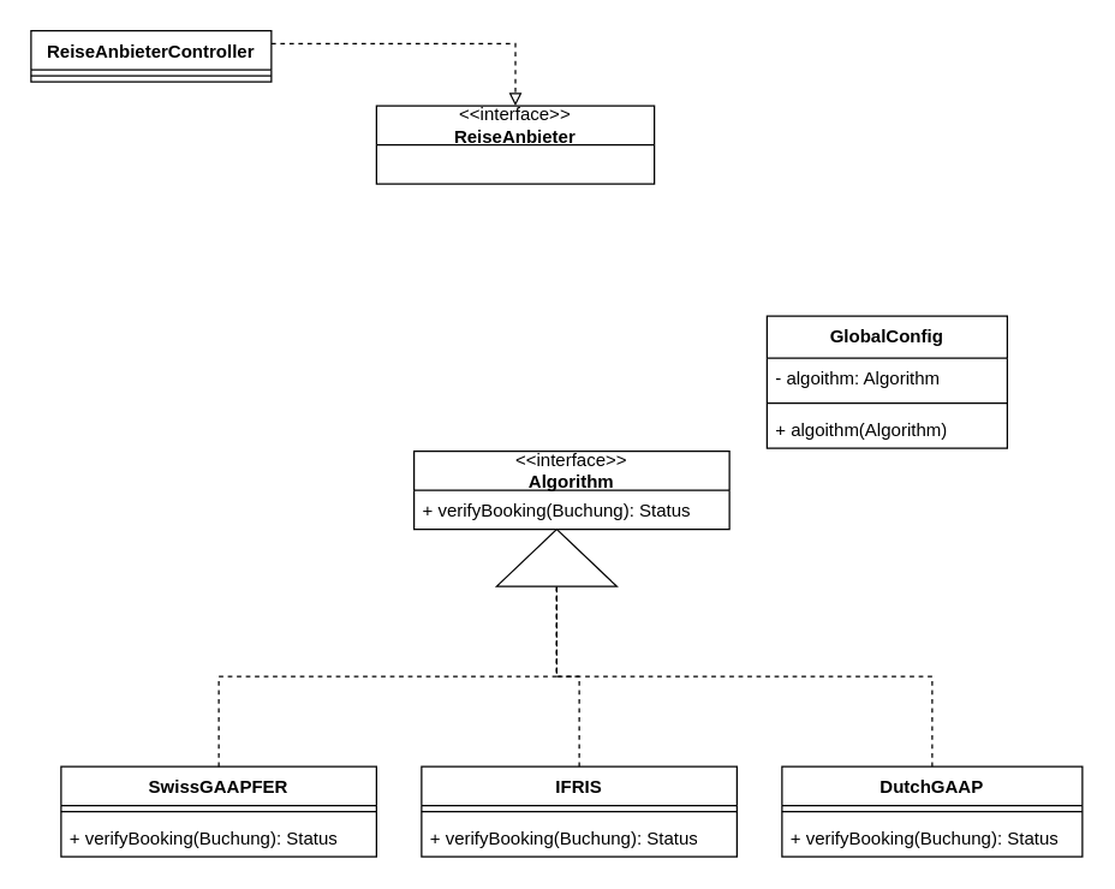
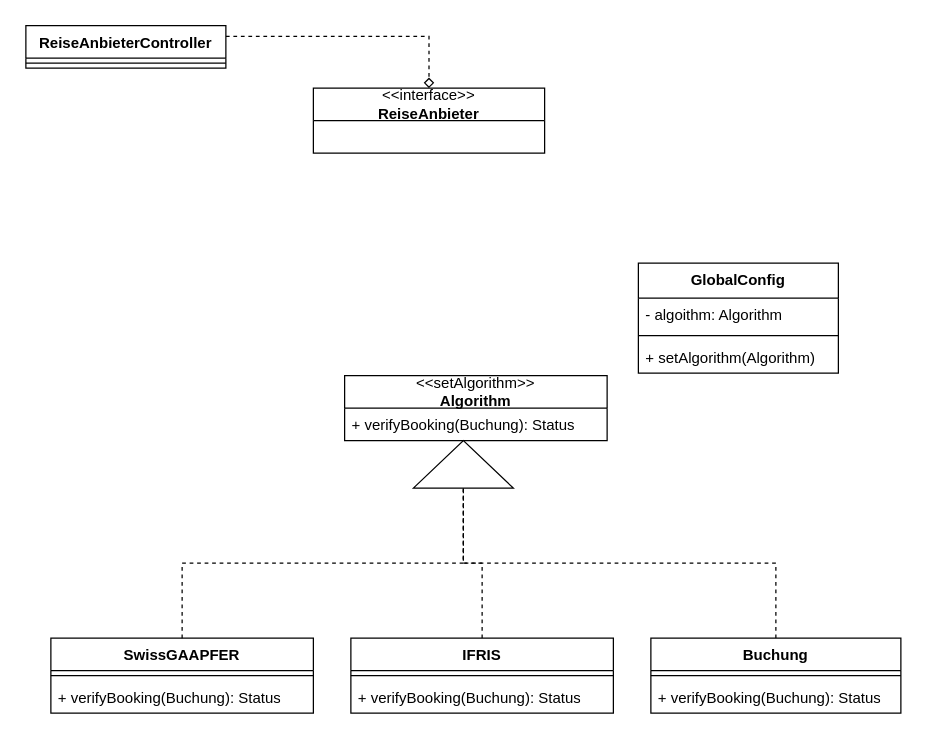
  <mxCell id="0" />
  <mxCell id="1" parent="0" />
  <mxCell id="2" style="edgeStyle=orthogonalEdgeStyle;rounded=0;orthogonalLoop=1;jettySize=auto;html=1;exitX=0.5;exitY=0;exitDx=0;exitDy=0;endArrow=none;endFill=0;dashed=1;entryX=0;entryY=0.5;entryDx=0;entryDy=0;" edge="1" parent="1" source="3" target="24"><mxGeometry relative="1" as="geometry"><mxPoint x="380" y="430" as="targetPoint" /></mxGeometry></mxCell>
- <mxCell id="3" value="DutchGAAP" style="swimlane;fontStyle=1;align=center;verticalAlign=top;childLayout=stackLayout;horizontal=1;startSize=26;horizontalStack=0;resizeParent=1;resizeParentMax=0;resizeLast=0;collapsible=1;marginBottom=0;whiteSpace=wrap;html=1;" vertex="1" parent="1"><mxGeometry x="520" y="510" width="200" height="60" as="geometry" /></mxCell>
+ <mxCell id="3" value="Buchung" style="swimlane;fontStyle=1;align=center;verticalAlign=top;childLayout=stackLayout;horizontal=1;startSize=26;horizontalStack=0;resizeParent=1;resizeParentMax=0;resizeLast=0;collapsible=1;marginBottom=0;whiteSpace=wrap;html=1;" vertex="1" parent="1"><mxGeometry x="520" y="510" width="200" height="60" as="geometry" /></mxCell>
  <mxCell id="4" value="" style="line;strokeWidth=1;fillColor=none;align=left;verticalAlign=middle;spacingTop=-1;spacingLeft=3;spacingRight=3;rotatable=0;labelPosition=right;points=[];portConstraint=eastwest;strokeColor=inherit;" vertex="1" parent="3"><mxGeometry y="26" width="200" height="8" as="geometry" /></mxCell>
  <mxCell id="5" value="+ verifyBooking(Buchung): Status" style="text;strokeColor=none;fillColor=none;align=left;verticalAlign=top;spacingLeft=4;spacingRight=4;overflow=hidden;rotatable=0;points=[[0,0.5],[1,0.5]];portConstraint=eastwest;whiteSpace=wrap;html=1;" vertex="1" parent="3"><mxGeometry y="34" width="200" height="26" as="geometry" /></mxCell>
  <mxCell id="6" style="edgeStyle=orthogonalEdgeStyle;rounded=0;orthogonalLoop=1;jettySize=auto;html=1;exitX=0.5;exitY=0;exitDx=0;exitDy=0;entryX=0;entryY=0.5;entryDx=0;entryDy=0;endArrow=none;endFill=0;dashed=1;" edge="1" parent="1" source="7" target="24"><mxGeometry relative="1" as="geometry"><mxPoint x="380" y="420" as="targetPoint" /></mxGeometry></mxCell>
  <mxCell id="7" value="IFRIS" style="swimlane;fontStyle=1;align=center;verticalAlign=top;childLayout=stackLayout;horizontal=1;startSize=26;horizontalStack=0;resizeParent=1;resizeParentMax=0;resizeLast=0;collapsible=1;marginBottom=0;whiteSpace=wrap;html=1;" vertex="1" parent="1"><mxGeometry x="280" y="510" width="210" height="60" as="geometry" /></mxCell>
  <mxCell id="8" value="" style="line;strokeWidth=1;fillColor=none;align=left;verticalAlign=middle;spacingTop=-1;spacingLeft=3;spacingRight=3;rotatable=0;labelPosition=right;points=[];portConstraint=eastwest;strokeColor=inherit;" vertex="1" parent="7"><mxGeometry y="26" width="210" height="8" as="geometry" /></mxCell>
  <mxCell id="9" value="+ verifyBooking(Buchung): Status" style="text;strokeColor=none;fillColor=none;align=left;verticalAlign=top;spacingLeft=4;spacingRight=4;overflow=hidden;rotatable=0;points=[[0,0.5],[1,0.5]];portConstraint=eastwest;whiteSpace=wrap;html=1;" vertex="1" parent="7"><mxGeometry y="34" width="210" height="26" as="geometry" /></mxCell>
  <mxCell id="10" value="SwissGAAPFER&lt;div&gt;&lt;br/&gt;&lt;/div&gt;" style="swimlane;fontStyle=1;align=center;verticalAlign=top;childLayout=stackLayout;horizontal=1;startSize=26;horizontalStack=0;resizeParent=1;resizeParentMax=0;resizeLast=0;collapsible=1;marginBottom=0;whiteSpace=wrap;html=1;" vertex="1" parent="1"><mxGeometry x="40" y="510" width="210" height="60" as="geometry" /></mxCell>
  <mxCell id="11" value="" style="line;strokeWidth=1;fillColor=none;align=left;verticalAlign=middle;spacingTop=-1;spacingLeft=3;spacingRight=3;rotatable=0;labelPosition=right;points=[];portConstraint=eastwest;strokeColor=inherit;" vertex="1" parent="10"><mxGeometry y="26" width="210" height="8" as="geometry" /></mxCell>
  <mxCell id="12" value="+ verifyBooking(Buchung): Status" style="text;strokeColor=none;fillColor=none;align=left;verticalAlign=top;spacingLeft=4;spacingRight=4;overflow=hidden;rotatable=0;points=[[0,0.5],[1,0.5]];portConstraint=eastwest;whiteSpace=wrap;html=1;" vertex="1" parent="10"><mxGeometry y="34" width="210" height="26" as="geometry" /></mxCell>
- <mxCell id="13" value="&amp;lt;&amp;lt;interface&amp;gt;&amp;gt;&lt;div&gt;&lt;b&gt;Algorithm&lt;/b&gt;&lt;/div&gt;" style="swimlane;fontStyle=0;childLayout=stackLayout;horizontal=1;startSize=26;fillColor=none;horizontalStack=0;resizeParent=1;resizeParentMax=0;resizeLast=0;collapsible=1;marginBottom=0;whiteSpace=wrap;html=1;" vertex="1" parent="1"><mxGeometry x="275" y="300" width="210" height="52" as="geometry" /></mxCell>
+ <mxCell id="13" value="&amp;lt;&amp;lt;setAlgorithm&amp;gt;&amp;gt;&lt;div&gt;&lt;b&gt;Algorithm&lt;/b&gt;&lt;/div&gt;" style="swimlane;fontStyle=0;childLayout=stackLayout;horizontal=1;startSize=26;fillColor=none;horizontalStack=0;resizeParent=1;resizeParentMax=0;resizeLast=0;collapsible=1;marginBottom=0;whiteSpace=wrap;html=1;" vertex="1" parent="1"><mxGeometry x="275" y="300" width="210" height="52" as="geometry" /></mxCell>
  <mxCell id="14" value="+ verifyBooking(Buchung): Status" style="text;strokeColor=none;fillColor=none;align=left;verticalAlign=top;spacingLeft=4;spacingRight=4;overflow=hidden;rotatable=0;points=[[0,0.5],[1,0.5]];portConstraint=eastwest;whiteSpace=wrap;html=1;" vertex="1" parent="13"><mxGeometry y="26" width="210" height="26" as="geometry" /></mxCell>
  <mxCell id="15" value="&amp;lt;&amp;lt;interface&amp;gt;&amp;gt;&lt;div&gt;&lt;b&gt;ReiseAnbieter&lt;/b&gt;&lt;/div&gt;" style="swimlane;fontStyle=0;childLayout=stackLayout;horizontal=1;startSize=26;fillColor=none;horizontalStack=0;resizeParent=1;resizeParentMax=0;resizeLast=0;collapsible=1;marginBottom=0;whiteSpace=wrap;html=1;" vertex="1" parent="1"><mxGeometry x="250" y="70" width="185" height="52" as="geometry" /></mxCell>
  <mxCell id="16" value="GlobalConfig" style="swimlane;fontStyle=1;align=center;verticalAlign=top;childLayout=stackLayout;horizontal=1;startSize=28;horizontalStack=0;resizeParent=1;resizeParentMax=0;resizeLast=0;collapsible=1;marginBottom=0;whiteSpace=wrap;html=1;" vertex="1" parent="1"><mxGeometry x="510" y="210" width="160" height="88" as="geometry" /></mxCell>
  <mxCell id="17" value="- algoithm: Algorithm" style="text;strokeColor=none;fillColor=none;align=left;verticalAlign=top;spacingLeft=4;spacingRight=4;overflow=hidden;rotatable=0;points=[[0,0.5],[1,0.5]];portConstraint=eastwest;whiteSpace=wrap;html=1;" vertex="1" parent="16"><mxGeometry y="28" width="160" height="26" as="geometry" /></mxCell>
  <mxCell id="18" value="" style="line;strokeWidth=1;fillColor=none;align=left;verticalAlign=middle;spacingTop=-1;spacingLeft=3;spacingRight=3;rotatable=0;labelPosition=right;points=[];portConstraint=eastwest;strokeColor=inherit;" vertex="1" parent="16"><mxGeometry y="54" width="160" height="8" as="geometry" /></mxCell>
- <mxCell id="19" value="+ algoithm(Algorithm)" style="text;strokeColor=none;fillColor=none;align=left;verticalAlign=top;spacingLeft=4;spacingRight=4;overflow=hidden;rotatable=0;points=[[0,0.5],[1,0.5]];portConstraint=eastwest;whiteSpace=wrap;html=1;" vertex="1" parent="16"><mxGeometry y="62" width="160" height="26" as="geometry" /></mxCell>
- <mxCell id="20" style="edgeStyle=orthogonalEdgeStyle;rounded=0;orthogonalLoop=1;jettySize=auto;html=1;exitX=1;exitY=0.25;exitDx=0;exitDy=0;entryX=0.5;entryY=0;entryDx=0;entryDy=0;dashed=1;endArrow=block;endFill=0;" edge="1" parent="1" source="21" target="15"><mxGeometry relative="1" as="geometry" /></mxCell>
+ <mxCell id="19" value="+ setAlgorithm(Algorithm)" style="text;strokeColor=none;fillColor=none;align=left;verticalAlign=top;spacingLeft=4;spacingRight=4;overflow=hidden;rotatable=0;points=[[0,0.5],[1,0.5]];portConstraint=eastwest;whiteSpace=wrap;html=1;" vertex="1" parent="16"><mxGeometry y="62" width="160" height="26" as="geometry" /></mxCell>
+ <mxCell id="20" style="edgeStyle=orthogonalEdgeStyle;rounded=0;orthogonalLoop=1;jettySize=auto;html=1;exitX=1;exitY=0.25;exitDx=0;exitDy=0;entryX=0.5;entryY=0;entryDx=0;entryDy=0;dashed=1;endArrow=diamond;endFill=0;" edge="1" parent="1" source="21" target="15"><mxGeometry relative="1" as="geometry" /></mxCell>
  <mxCell id="21" value="ReiseAnbieterController" style="swimlane;fontStyle=1;align=center;verticalAlign=top;childLayout=stackLayout;horizontal=1;startSize=26;horizontalStack=0;resizeParent=1;resizeParentMax=0;resizeLast=0;collapsible=1;marginBottom=0;whiteSpace=wrap;html=1;" vertex="1" parent="1"><mxGeometry x="20" y="20" width="160" height="34" as="geometry" /></mxCell>
  <mxCell id="22" value="" style="line;strokeWidth=1;fillColor=none;align=left;verticalAlign=middle;spacingTop=-1;spacingLeft=3;spacingRight=3;rotatable=0;labelPosition=right;points=[];portConstraint=eastwest;strokeColor=inherit;" vertex="1" parent="21"><mxGeometry y="26" width="160" height="8" as="geometry" /></mxCell>
  <mxCell id="23" style="edgeStyle=orthogonalEdgeStyle;rounded=0;orthogonalLoop=1;jettySize=auto;html=1;exitX=0;exitY=0.5;exitDx=0;exitDy=0;entryX=0.5;entryY=0;entryDx=0;entryDy=0;endArrow=none;endFill=0;dashed=1;" edge="1" parent="1" source="24" target="10"><mxGeometry relative="1" as="geometry"><mxPoint x="380" y="420" as="sourcePoint" /></mxGeometry></mxCell>
  <mxCell id="24" value="" style="triangle;whiteSpace=wrap;html=1;direction=north;" vertex="1" parent="1"><mxGeometry x="330" y="352" width="80" height="38" as="geometry" /></mxCell>
